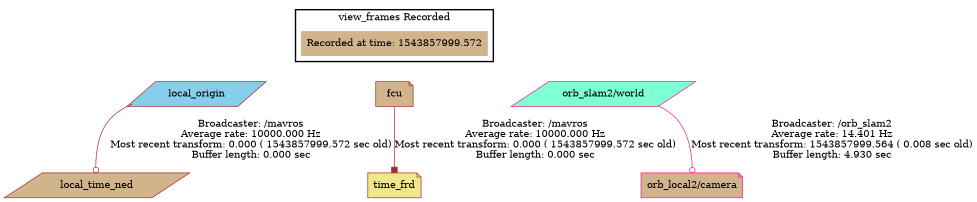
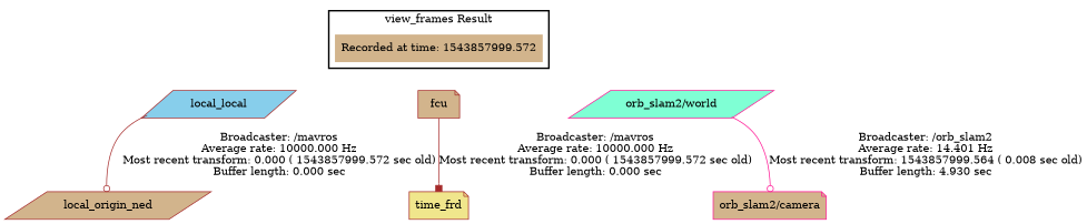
  digraph {
    node [color=brown fillcolor=tan shape=parallelogram style=filled]
    "Recorded at time: 1543857999.572" [color=deeppink shape=plaintext]
-   local_origin [fillcolor=skyblue]
+   local_origin [fillcolor=skyblue label=local_local]
    fcu [shape=note]
    "orb_slam2/world" [color=deeppink fillcolor=aquamarine]
-   local_origin_ned [label=local_time_ned]
+   local_origin_ned
    n6 [fillcolor=khaki label=time_frd shape=note]
-   "orb_slam2/camera" [color=deeppink shape=note label="orb_local2/camera"]
+   "orb_slam2/camera" [color=deeppink shape=note]
    subgraph cluster_1 {
      color=black
-     label="view_frames Recorded"
+     label="view_frames Result"
      style=bold
      "Recorded at time: 1543857999.572"
    }
    "Recorded at time: 1543857999.572" -> local_origin [style=invis]
    "Recorded at time: 1543857999.572" -> fcu [style=invis]
    "Recorded at time: 1543857999.572" -> "orb_slam2/world" [style=invis]
    local_origin -> local_origin_ned [arrowhead=odot color=brown label="Broadcaster: /mavros\nAverage rate: 10000.000 Hz\nMost recent transform: 0.000 ( 1543857999.572 sec old)\nBuffer length: 0.000 sec\n"]
    fcu -> n6 [arrowhead=box color=brown label="Broadcaster: /mavros\nAverage rate: 10000.000 Hz\nMost recent transform: 0.000 ( 1543857999.572 sec old)\nBuffer length: 0.000 sec\n"]
    "orb_slam2/world" -> "orb_slam2/camera" [arrowhead=odot color=deeppink label="Broadcaster: /orb_slam2\nAverage rate: 14.401 Hz\nMost recent transform: 1543857999.564 ( 0.008 sec old)\nBuffer length: 4.930 sec\n"]
  }
